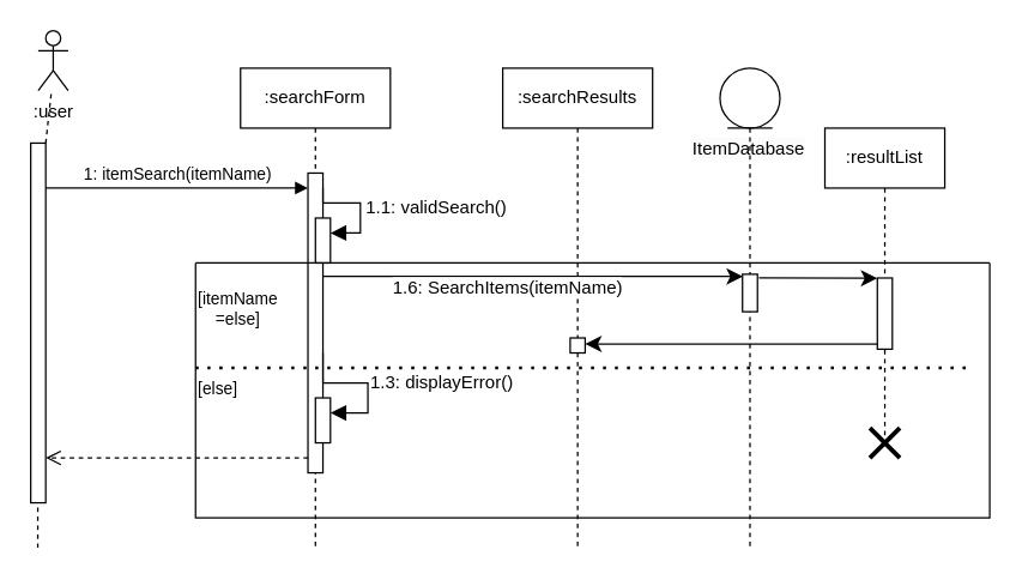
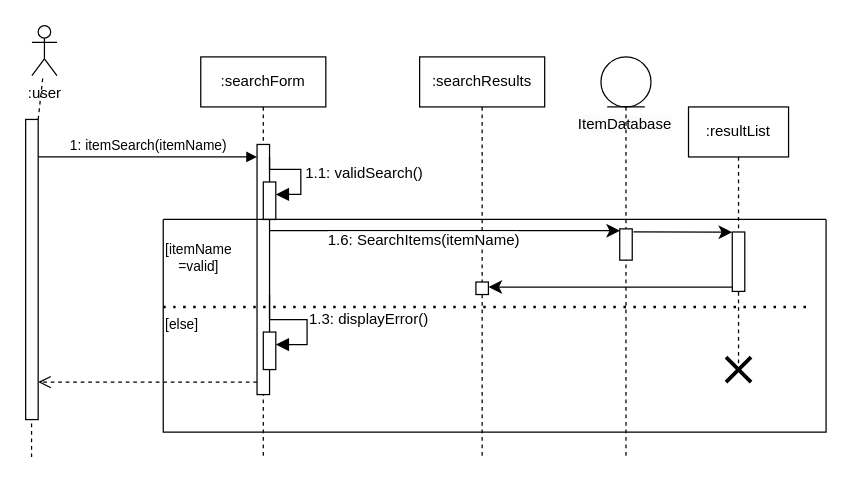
  <mxCell id="0" />
  <mxCell id="1" parent="0" />
  <mxCell id="2" value=":searchForm" style="shape=umlLifeline;perimeter=lifelinePerimeter;whiteSpace=wrap;html=1;container=0;dropTarget=0;collapsible=0;recursiveResize=0;outlineConnect=0;portConstraint=eastwest;newEdgeStyle={&quot;edgeStyle&quot;:&quot;elbowEdgeStyle&quot;,&quot;elbow&quot;:&quot;vertical&quot;,&quot;curved&quot;:0,&quot;rounded&quot;:0};" parent="1" vertex="1"><mxGeometry x="160" y="45" width="100" height="320" as="geometry" /></mxCell>
  <mxCell id="3" value="" style="html=1;points=[];perimeter=orthogonalPerimeter;outlineConnect=0;targetShapes=umlLifeline;portConstraint=eastwest;newEdgeStyle={&quot;edgeStyle&quot;:&quot;elbowEdgeStyle&quot;,&quot;elbow&quot;:&quot;vertical&quot;,&quot;curved&quot;:0,&quot;rounded&quot;:0};" parent="2" vertex="1"><mxGeometry x="45" y="70" width="10" height="200" as="geometry" /></mxCell>
  <mxCell id="4" value="" style="html=1;points=[[0,0,0,0,5],[0,1,0,0,-5],[1,0,0,0,5],[1,1,0,0,-5]];perimeter=orthogonalPerimeter;outlineConnect=0;targetShapes=umlLifeline;portConstraint=eastwest;newEdgeStyle={&quot;curved&quot;:0,&quot;rounded&quot;:0};" vertex="1" parent="2"><mxGeometry x="50" y="100" width="10" height="30" as="geometry" /></mxCell>
  <mxCell id="5" value="1.1: validSearch()" style="html=1;align=left;spacingLeft=2;endArrow=block;rounded=0;edgeStyle=orthogonalEdgeStyle;curved=0;rounded=0;fontSize=12;startSize=8;endSize=8;" edge="1" parent="2"><mxGeometry relative="1" as="geometry"><mxPoint x="55" y="80" as="sourcePoint" /><Array as="points"><mxPoint x="55" y="90" /><mxPoint x="80" y="90" /><mxPoint x="80" y="110" /></Array><mxPoint x="60" y="110.0" as="targetPoint" /></mxGeometry></mxCell>
  <mxCell id="6" value="" style="html=1;points=[[0,0,0,0,5],[0,1,0,0,-5],[1,0,0,0,5],[1,1,0,0,-5]];perimeter=orthogonalPerimeter;outlineConnect=0;targetShapes=umlLifeline;portConstraint=eastwest;newEdgeStyle={&quot;curved&quot;:0,&quot;rounded&quot;:0};" vertex="1" parent="2"><mxGeometry x="50" y="220" width="10" height="30" as="geometry" /></mxCell>
  <mxCell id="7" value="1.3: displayError()" style="html=1;align=left;spacingLeft=2;endArrow=block;rounded=0;edgeStyle=orthogonalEdgeStyle;curved=0;rounded=0;fontSize=12;startSize=8;endSize=8;" edge="1" target="6" parent="2"><mxGeometry relative="1" as="geometry"><mxPoint x="55" y="190" as="sourcePoint" /><Array as="points"><mxPoint x="55" y="210" /><mxPoint x="85" y="210" /><mxPoint x="85" y="230" /></Array></mxGeometry></mxCell>
  <mxCell id="8" value=":searchResults" style="shape=umlLifeline;perimeter=lifelinePerimeter;whiteSpace=wrap;html=1;container=0;dropTarget=0;collapsible=0;recursiveResize=0;outlineConnect=0;portConstraint=eastwest;newEdgeStyle={&quot;edgeStyle&quot;:&quot;elbowEdgeStyle&quot;,&quot;elbow&quot;:&quot;vertical&quot;,&quot;curved&quot;:0,&quot;rounded&quot;:0};" parent="1" vertex="1"><mxGeometry x="335" y="45" width="100" height="320" as="geometry" /></mxCell>
  <mxCell id="9" value="" style="html=1;points=[];perimeter=orthogonalPerimeter;outlineConnect=0;targetShapes=umlLifeline;portConstraint=eastwest;newEdgeStyle={&quot;edgeStyle&quot;:&quot;elbowEdgeStyle&quot;,&quot;elbow&quot;:&quot;vertical&quot;,&quot;curved&quot;:0,&quot;rounded&quot;:0};" parent="8" vertex="1"><mxGeometry x="45" y="180" width="10" height="10" as="geometry" /></mxCell>
  <mxCell id="10" value="" style="html=1;points=[];perimeter=orthogonalPerimeter;outlineConnect=0;targetShapes=umlLifeline;portConstraint=eastwest;newEdgeStyle={&quot;edgeStyle&quot;:&quot;elbowEdgeStyle&quot;,&quot;elbow&quot;:&quot;vertical&quot;,&quot;curved&quot;:0,&quot;rounded&quot;:0};" vertex="1" parent="1"><mxGeometry x="20" y="95" width="10" height="240" as="geometry" /></mxCell>
  <mxCell id="11" value="1: itemSearch(itemName)" style="html=1;verticalAlign=bottom;endArrow=block;edgeStyle=elbowEdgeStyle;elbow=vertical;curved=0;rounded=0;" edge="1" parent="1" target="3"><mxGeometry relative="1" as="geometry"><mxPoint x="30" y="125" as="sourcePoint" /><Array as="points" /><mxPoint x="90" y="125" as="targetPoint" /></mxGeometry></mxCell>
  <mxCell id="12" value=":user" style="shape=umlActor;verticalLabelPosition=bottom;verticalAlign=top;html=1;outlineConnect=0;" vertex="1" parent="1"><mxGeometry x="25" y="20" width="20" height="40" as="geometry" /></mxCell>
  <mxCell id="13" value="" style="endArrow=none;dashed=1;html=1;rounded=0;fontSize=12;startSize=8;endSize=8;curved=1;" edge="1" parent="1" source="10" target="12"><mxGeometry width="50" height="50" relative="1" as="geometry"><mxPoint x="20" y="95" as="sourcePoint" /><mxPoint x="70" y="45" as="targetPoint" /></mxGeometry></mxCell>
  <mxCell id="14" value="" style="endArrow=none;dashed=1;html=1;rounded=0;fontSize=12;startSize=8;endSize=8;curved=1;" edge="1" parent="1"><mxGeometry width="50" height="50" relative="1" as="geometry"><mxPoint x="24.71" y="365" as="sourcePoint" /><mxPoint x="24.71" y="335" as="targetPoint" /></mxGeometry></mxCell>
  <mxCell id="15" value=":resultList" style="shape=umlLifeline;perimeter=lifelinePerimeter;whiteSpace=wrap;html=1;container=0;dropTarget=0;collapsible=0;recursiveResize=0;outlineConnect=0;portConstraint=eastwest;newEdgeStyle={&quot;edgeStyle&quot;:&quot;elbowEdgeStyle&quot;,&quot;elbow&quot;:&quot;vertical&quot;,&quot;curved&quot;:0,&quot;rounded&quot;:0};" vertex="1" parent="1"><mxGeometry x="550" y="85" width="80" height="210" as="geometry" /></mxCell>
  <mxCell id="16" value="" style="html=1;points=[];perimeter=orthogonalPerimeter;outlineConnect=0;targetShapes=umlLifeline;portConstraint=eastwest;newEdgeStyle={&quot;edgeStyle&quot;:&quot;elbowEdgeStyle&quot;,&quot;elbow&quot;:&quot;vertical&quot;,&quot;curved&quot;:0,&quot;rounded&quot;:0};" vertex="1" parent="15"><mxGeometry x="35" y="100" width="10" height="47.5" as="geometry" /></mxCell>
  <mxCell id="17" value="" style="shape=umlDestroy;whiteSpace=wrap;html=1;strokeWidth=3;targetShapes=umlLifeline;" vertex="1" parent="15"><mxGeometry x="30" y="200" width="20" height="20" as="geometry" /></mxCell>
  <mxCell id="18" value="&lt;span style=&quot;color: rgb(0, 0, 0); font-family: Helvetica; font-size: 12px; font-style: normal; font-variant-ligatures: normal; font-variant-caps: normal; font-weight: 400; letter-spacing: normal; orphans: 2; text-align: center; text-indent: 0px; text-transform: none; widows: 2; word-spacing: 0px; -webkit-text-stroke-width: 0px; white-space: normal; background-color: rgb(251, 251, 251); text-decoration-thickness: initial; text-decoration-style: initial; text-decoration-color: initial; display: inline !important; float: none;&quot;&gt;ItemDatabase&lt;/span&gt;" style="text;whiteSpace=wrap;html=1;" vertex="1" parent="1"><mxGeometry x="460" y="85" width="110" height="40" as="geometry" /></mxCell>
  <mxCell id="19" value="" style="html=1;verticalAlign=bottom;endArrow=open;dashed=1;endSize=8;curved=0;rounded=0;fontSize=12;" edge="1" parent="1" source="3"><mxGeometry relative="1" as="geometry"><mxPoint x="200" y="305" as="sourcePoint" /><mxPoint x="30" y="305" as="targetPoint" /></mxGeometry></mxCell>
  <mxCell id="20" style="edgeStyle=none;curved=0;rounded=0;orthogonalLoop=1;jettySize=auto;html=1;fontSize=12;startSize=8;endSize=8;exitX=1.098;exitY=-0.007;exitDx=0;exitDy=0;exitPerimeter=0;" edge="1" parent="1"><mxGeometry relative="1" as="geometry"><mxPoint x="505.98" y="185.005" as="sourcePoint" /><mxPoint x="585" y="185.18" as="targetPoint" /></mxGeometry></mxCell>
  <mxCell id="21" value="" style="shape=umlLifeline;perimeter=lifelinePerimeter;whiteSpace=wrap;html=1;container=1;dropTarget=0;collapsible=0;recursiveResize=0;outlineConnect=0;portConstraint=eastwest;newEdgeStyle={&quot;curved&quot;:0,&quot;rounded&quot;:0};participant=umlEntity;" vertex="1" parent="1"><mxGeometry x="480" y="45" width="40" height="320" as="geometry" /></mxCell>
  <mxCell id="22" value="" style="html=1;points=[[0,0,0,0,5],[0,1,0,0,-5],[1,0,0,0,5],[1,1,0,0,-5]];perimeter=orthogonalPerimeter;outlineConnect=0;targetShapes=umlLifeline;portConstraint=eastwest;newEdgeStyle={&quot;curved&quot;:0,&quot;rounded&quot;:0};" vertex="1" parent="21"><mxGeometry x="15" y="137.5" width="10" height="25" as="geometry" /></mxCell>
  <mxCell id="23" style="edgeStyle=elbowEdgeStyle;curved=0;rounded=0;orthogonalLoop=1;jettySize=auto;html=1;elbow=vertical;entryX=0.031;entryY=0.043;entryDx=0;entryDy=0;entryPerimeter=0;fontSize=12;startSize=8;endSize=8;" edge="1" parent="1" source="3" target="22"><mxGeometry relative="1" as="geometry" /></mxCell>
  <mxCell id="24" style="edgeStyle=elbowEdgeStyle;curved=0;rounded=0;orthogonalLoop=1;jettySize=auto;html=1;elbow=vertical;fontSize=12;startSize=8;endSize=8;" edge="1" parent="1" source="16" target="9"><mxGeometry relative="1" as="geometry" /></mxCell>
  <mxCell id="25" value="" style="endArrow=none;dashed=1;html=1;dashPattern=1 3;strokeWidth=2;rounded=0;fontSize=12;startSize=8;endSize=8;curved=1;" edge="1" parent="1"><mxGeometry width="50" height="50" relative="1" as="geometry"><mxPoint x="130" y="245" as="sourcePoint" /><mxPoint x="650" y="245" as="targetPoint" /></mxGeometry></mxCell>
  <mxCell id="26" value="" style="swimlane;startSize=0;" vertex="1" parent="1"><mxGeometry x="130" y="175" width="530" height="170" as="geometry" /></mxCell>
  <mxCell id="27" value="&lt;span style=&quot;color: rgb(0, 0, 0); font-family: Helvetica; font-size: 12px; font-style: normal; font-variant-ligatures: normal; font-variant-caps: normal; font-weight: 400; letter-spacing: normal; orphans: 2; text-align: left; text-indent: 0px; text-transform: none; widows: 2; word-spacing: 0px; -webkit-text-stroke-width: 0px; white-space: nowrap; background-color: rgb(255, 255, 255); text-decoration-thickness: initial; text-decoration-style: initial; text-decoration-color: initial; display: inline !important; float: none;&quot;&gt;1.6: SearchItems(itemName)&lt;/span&gt;" style="text;whiteSpace=wrap;html=1;" vertex="1" parent="26"><mxGeometry x="130" y="2.5" width="160" height="30" as="geometry" /></mxCell>
  <mxCell id="28" value="&lt;div style=&quot;text-align: center;&quot;&gt;&lt;span style=&quot;font-size: 11px; text-wrap: nowrap; background-color: rgb(255, 255, 255);&quot;&gt;[else]&lt;/span&gt;&lt;/div&gt;" style="text;whiteSpace=wrap;html=1;" vertex="1" parent="26"><mxGeometry y="70" width="30" height="30" as="geometry" /></mxCell>
- <mxCell id="29" value="&lt;div style=&quot;text-align: center;&quot;&gt;&lt;span style=&quot;font-size: 11px; text-wrap: nowrap; background-color: rgb(255, 255, 255);&quot;&gt;[itemName&lt;/span&gt;&lt;/div&gt;&lt;div style=&quot;text-align: center;&quot;&gt;&lt;span style=&quot;font-size: 11px; text-wrap: nowrap; background-color: rgb(255, 255, 255);&quot;&gt;=else]&lt;/span&gt;&lt;/div&gt;" style="text;whiteSpace=wrap;html=1;" vertex="1" parent="26"><mxGeometry y="10" width="60" height="30" as="geometry" /></mxCell>
+ <mxCell id="29" value="&lt;div style=&quot;text-align: center;&quot;&gt;&lt;span style=&quot;font-size: 11px; text-wrap: nowrap; background-color: rgb(255, 255, 255);&quot;&gt;[itemName&lt;/span&gt;&lt;/div&gt;&lt;div style=&quot;text-align: center;&quot;&gt;&lt;span style=&quot;font-size: 11px; text-wrap: nowrap; background-color: rgb(255, 255, 255);&quot;&gt;=valid]&lt;/span&gt;&lt;/div&gt;" style="text;whiteSpace=wrap;html=1;" vertex="1" parent="26"><mxGeometry y="10" width="60" height="30" as="geometry" /></mxCell>
